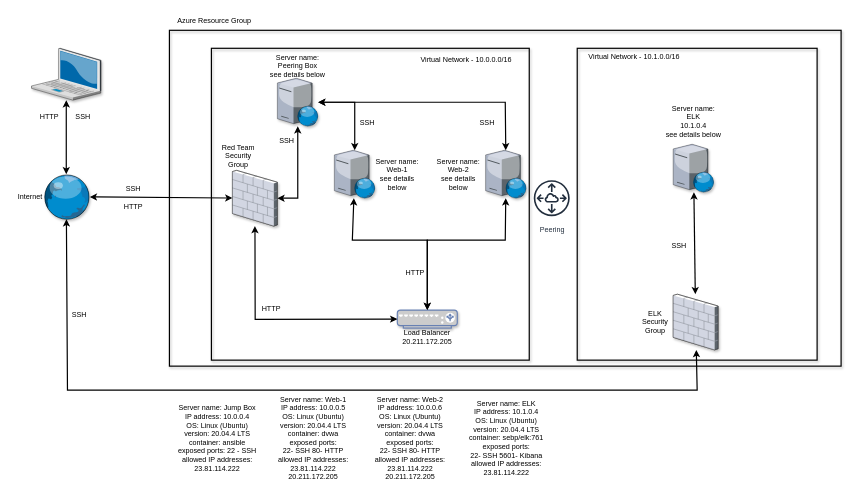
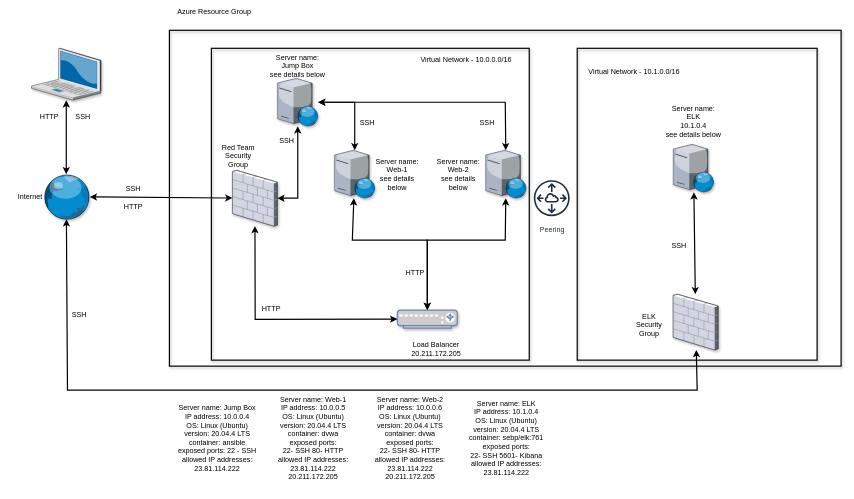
  <mxCell id="0" />
  <mxCell id="1" parent="0" />
  <mxCell id="2" value="" style="rounded=0;whiteSpace=wrap;html=1;shadow=1;strokeColor=#000000;strokeWidth=2;fillColor=none;" parent="1" vertex="1"><mxGeometry x="352" y="80" width="530" height="520" as="geometry" /></mxCell>
  <mxCell id="3" value="" style="verticalLabelPosition=bottom;sketch=0;aspect=fixed;html=1;verticalAlign=top;strokeColor=none;align=center;outlineConnect=0;shape=mxgraph.citrix.globe;shadow=1;fillColor=none;" parent="1" vertex="1"><mxGeometry x="70.75" y="290" width="78.5" height="75" as="geometry" /></mxCell>
  <mxCell id="4" value="" style="verticalLabelPosition=bottom;sketch=0;aspect=fixed;html=1;verticalAlign=top;strokeColor=none;align=center;outlineConnect=0;shape=mxgraph.citrix.laptop_2;shadow=1;fillColor=none;" parent="1" vertex="1"><mxGeometry x="52" y="80" width="116" height="86.5" as="geometry" /></mxCell>
  <mxCell id="5" value="" style="rounded=0;whiteSpace=wrap;html=1;shadow=1;strokeWidth=2;fillColor=none;strokeColor=#000000;" parent="1" vertex="1"><mxGeometry x="282" y="50" width="1120" height="560" as="geometry" /></mxCell>
- <mxCell id="6" value="Azure Resource Group" style="text;html=1;strokeColor=none;fillColor=none;align=center;verticalAlign=middle;whiteSpace=wrap;rounded=0;shadow=1;" parent="1" vertex="1"><mxGeometry x="282" y="20" width="150" height="30" as="geometry" /></mxCell>
+ <mxCell id="6" value="Azure Resource Group" style="text;html=1;strokeColor=none;fillColor=none;align=center;verticalAlign=middle;whiteSpace=wrap;rounded=0;shadow=1;" parent="1" vertex="1"><mxGeometry x="282" y="5" width="150" height="30" as="geometry" /></mxCell>
  <mxCell id="7" value="Internet" style="text;html=1;strokeColor=none;fillColor=none;align=center;verticalAlign=middle;whiteSpace=wrap;rounded=0;shadow=1;" parent="1" vertex="1"><mxGeometry x="20" y="312.5" width="60" height="30" as="geometry" /></mxCell>
  <mxCell id="8" value="" style="verticalLabelPosition=bottom;sketch=0;aspect=fixed;html=1;verticalAlign=top;strokeColor=none;align=center;outlineConnect=0;shape=mxgraph.citrix.firewall;shadow=1;fillColor=none;" parent="1" vertex="1"><mxGeometry x="387" y="283.5" width="75" height="93" as="geometry" /></mxCell>
  <mxCell id="9" value="" style="endArrow=classic;startArrow=classic;html=1;rounded=0;strokeColor=#000000;strokeWidth=2;" parent="1" source="4" target="3" edge="1"><mxGeometry width="50" height="50" relative="1" as="geometry"><mxPoint x="112" y="460" as="sourcePoint" /><mxPoint x="162" y="410" as="targetPoint" /></mxGeometry></mxCell>
  <mxCell id="10" value="SSH" style="text;html=1;strokeColor=none;fillColor=none;align=center;verticalAlign=middle;whiteSpace=wrap;rounded=0;shadow=1;" parent="1" vertex="1"><mxGeometry x="192" y="300" width="60" height="30" as="geometry" /></mxCell>
  <mxCell id="11" value="SSH" style="text;html=1;strokeColor=none;fillColor=none;align=center;verticalAlign=middle;whiteSpace=wrap;rounded=0;shadow=1;" parent="1" vertex="1"><mxGeometry x="108" y="180" width="60" height="30" as="geometry" /></mxCell>
  <mxCell id="12" value="Red Team Security Group" style="text;html=1;strokeColor=none;fillColor=none;align=center;verticalAlign=middle;whiteSpace=wrap;rounded=0;shadow=1;" parent="1" vertex="1"><mxGeometry x="367" y="245" width="60" height="30" as="geometry" /></mxCell>
  <mxCell id="13" value="Virtual Network - 10.0.0.0/16" style="text;html=1;strokeColor=none;fillColor=none;align=center;verticalAlign=middle;whiteSpace=wrap;rounded=0;shadow=1;" parent="1" vertex="1"><mxGeometry x="692" y="85" width="170" height="30" as="geometry" /></mxCell>
  <mxCell id="14" value="" style="endArrow=classic;startArrow=classic;html=1;rounded=0;strokeColor=#000000;strokeWidth=2;" parent="1" source="3" target="8" edge="1"><mxGeometry width="50" height="50" relative="1" as="geometry"><mxPoint x="162" y="410" as="sourcePoint" /><mxPoint x="212" y="360" as="targetPoint" /></mxGeometry></mxCell>
- <mxCell id="15" value="Server name: Peering Box&lt;br&gt;see details below" style="text;html=1;strokeColor=none;fillColor=none;align=center;verticalAlign=middle;whiteSpace=wrap;rounded=0;shadow=1;" parent="1" vertex="1"><mxGeometry x="448" y="90" width="96" height="40" as="geometry" /></mxCell>
+ <mxCell id="15" value="Server name: Jump Box&lt;br&gt;see details below" style="text;html=1;strokeColor=none;fillColor=none;align=center;verticalAlign=middle;whiteSpace=wrap;rounded=0;shadow=1;" parent="1" vertex="1"><mxGeometry x="448" y="90" width="96" height="40" as="geometry" /></mxCell>
  <mxCell id="16" value="" style="verticalLabelPosition=bottom;sketch=0;aspect=fixed;html=1;verticalAlign=top;strokeColor=none;align=center;outlineConnect=0;shape=mxgraph.citrix.web_server;shadow=1;fillColor=none;" parent="1" vertex="1"><mxGeometry x="462" y="130" width="68" height="80" as="geometry" /></mxCell>
  <mxCell id="17" value="" style="verticalLabelPosition=bottom;sketch=0;aspect=fixed;html=1;verticalAlign=top;strokeColor=none;align=center;outlineConnect=0;shape=mxgraph.citrix.web_server;shadow=1;fillColor=none;" parent="1" vertex="1"><mxGeometry x="809.25" y="250" width="68" height="80" as="geometry" /></mxCell>
  <mxCell id="18" value="" style="verticalLabelPosition=bottom;sketch=0;aspect=fixed;html=1;verticalAlign=top;strokeColor=none;align=center;outlineConnect=0;shape=mxgraph.citrix.web_server;shadow=1;fillColor=none;" parent="1" vertex="1"><mxGeometry x="557" y="250" width="68" height="80" as="geometry" /></mxCell>
  <mxCell id="19" value="" style="fontColor=#0066CC;verticalAlign=top;verticalLabelPosition=bottom;labelPosition=center;align=center;html=1;outlineConnect=0;fillColor=#CCCCCC;strokeColor=#6881B3;gradientColor=none;gradientDirection=north;strokeWidth=2;shape=mxgraph.networks.load_balancer;shadow=1;" parent="1" vertex="1"><mxGeometry x="662" y="516.5" width="100" height="30" as="geometry" /></mxCell>
  <mxCell id="20" value="HTTP" style="text;html=1;strokeColor=none;fillColor=none;align=center;verticalAlign=middle;whiteSpace=wrap;rounded=0;shadow=1;" parent="1" vertex="1"><mxGeometry x="192" y="330" width="60" height="30" as="geometry" /></mxCell>
  <mxCell id="21" value="SSH" style="text;html=1;strokeColor=none;fillColor=none;align=center;verticalAlign=middle;whiteSpace=wrap;rounded=0;shadow=1;" parent="1" vertex="1"><mxGeometry x="448" y="220" width="60" height="30" as="geometry" /></mxCell>
  <mxCell id="22" value="" style="endArrow=classic;startArrow=classic;html=1;rounded=0;strokeColor=#000000;strokeWidth=2;" parent="1" source="16" target="18" edge="1"><mxGeometry width="50" height="50" relative="1" as="geometry"><mxPoint x="712" y="360" as="sourcePoint" /><mxPoint x="762" y="310" as="targetPoint" /><Array as="points"><mxPoint x="591" y="170" /></Array></mxGeometry></mxCell>
  <mxCell id="23" value="" style="endArrow=classic;startArrow=classic;html=1;rounded=0;strokeColor=#000000;strokeWidth=2;" parent="1" source="16" target="17" edge="1"><mxGeometry width="50" height="50" relative="1" as="geometry"><mxPoint x="712" y="360" as="sourcePoint" /><mxPoint x="762" y="310" as="targetPoint" /><Array as="points"><mxPoint x="842" y="170" /></Array></mxGeometry></mxCell>
  <mxCell id="24" value="HTTP" style="text;html=1;strokeColor=none;fillColor=none;align=center;verticalAlign=middle;whiteSpace=wrap;rounded=0;shadow=1;" parent="1" vertex="1"><mxGeometry x="662" y="440" width="60" height="30" as="geometry" /></mxCell>
  <mxCell id="25" value="HTTP" style="text;html=1;strokeColor=none;fillColor=none;align=center;verticalAlign=middle;whiteSpace=wrap;rounded=0;shadow=1;" parent="1" vertex="1"><mxGeometry x="422" y="500" width="60" height="30" as="geometry" /></mxCell>
  <mxCell id="26" value="SSH" style="text;html=1;strokeColor=none;fillColor=none;align=center;verticalAlign=middle;whiteSpace=wrap;rounded=0;shadow=1;" parent="1" vertex="1"><mxGeometry x="782" y="190" width="60" height="30" as="geometry" /></mxCell>
  <mxCell id="27" value="SSH" style="text;html=1;strokeColor=none;fillColor=none;align=center;verticalAlign=middle;whiteSpace=wrap;rounded=0;shadow=1;" parent="1" vertex="1"><mxGeometry x="582" y="190" width="60" height="30" as="geometry" /></mxCell>
- <mxCell id="28" value="Load Balancer&lt;br&gt;20.211.172.205" style="text;html=1;strokeColor=none;fillColor=none;align=center;verticalAlign=middle;whiteSpace=wrap;rounded=0;shadow=1;" parent="1" vertex="1"><mxGeometry x="667" y="546.5" width="90" height="30" as="geometry" /></mxCell>
+ <mxCell id="28" value="Load Balancer&lt;br&gt;20.211.172.205" style="text;html=1;strokeColor=none;fillColor=none;align=center;verticalAlign=middle;whiteSpace=wrap;rounded=0;shadow=1;" parent="1" vertex="1"><mxGeometry x="682" y="566.5" width="90" height="30" as="geometry" /></mxCell>
  <mxCell id="29" value="Server name:&lt;br&gt;Web-1&lt;br&gt;see details below" style="text;html=1;strokeColor=none;fillColor=none;align=center;verticalAlign=middle;whiteSpace=wrap;rounded=0;shadow=1;" parent="1" vertex="1"><mxGeometry x="617" y="275" width="90" height="30" as="geometry" /></mxCell>
  <mxCell id="30" value="Server name:&lt;br&gt;Web-2&lt;br&gt;see details below" style="text;html=1;strokeColor=none;fillColor=none;align=center;verticalAlign=middle;whiteSpace=wrap;rounded=0;shadow=1;" parent="1" vertex="1"><mxGeometry x="719.25" y="275" width="90" height="30" as="geometry" /></mxCell>
  <mxCell id="31" value="HTTP" style="text;html=1;strokeColor=none;fillColor=none;align=center;verticalAlign=middle;whiteSpace=wrap;rounded=0;shadow=1;" parent="1" vertex="1"><mxGeometry x="52" y="180" width="60" height="30" as="geometry" /></mxCell>
  <mxCell id="32" value="" style="endArrow=classic;startArrow=classic;html=1;rounded=0;strokeColor=#000000;strokeWidth=2;" parent="1" source="19" target="18" edge="1"><mxGeometry width="50" height="50" relative="1" as="geometry"><mxPoint x="586.679" y="483.5" as="sourcePoint" /><mxPoint x="602" y="370" as="targetPoint" /><Array as="points"><mxPoint x="712" y="400" /><mxPoint x="587" y="400" /></Array></mxGeometry></mxCell>
  <mxCell id="33" value="" style="endArrow=classic;startArrow=classic;html=1;rounded=0;strokeColor=#000000;strokeWidth=2;" parent="1" source="19" target="17" edge="1"><mxGeometry width="50" height="50" relative="1" as="geometry"><mxPoint x="586.679" y="483.5" as="sourcePoint" /><mxPoint x="662" y="370" as="targetPoint" /><Array as="points"><mxPoint x="712" y="400" /><mxPoint x="842" y="400" /></Array></mxGeometry></mxCell>
  <mxCell id="34" value="" style="rounded=0;whiteSpace=wrap;html=1;shadow=1;strokeColor=#000000;strokeWidth=2;fillColor=none;" parent="1" vertex="1"><mxGeometry x="962" y="80" width="400" height="520" as="geometry" /></mxCell>
  <mxCell id="35" value="Peering" style="sketch=0;outlineConnect=0;fontColor=#232F3E;gradientColor=none;strokeColor=#232F3E;fillColor=none;dashed=0;verticalLabelPosition=bottom;verticalAlign=top;align=center;html=1;fontSize=12;fontStyle=0;aspect=fixed;shape=mxgraph.aws4.resourceIcon;resIcon=mxgraph.aws4.peering;" parent="1" vertex="1"><mxGeometry x="882" y="292.5" width="75" height="75" as="geometry" /></mxCell>
- <mxCell id="36" value="Virtual Network - 10.1.0.0/16" style="text;html=1;strokeColor=none;fillColor=none;align=center;verticalAlign=middle;whiteSpace=wrap;rounded=0;shadow=1;" parent="1" vertex="1"><mxGeometry x="972" y="80" width="170" height="30" as="geometry" /></mxCell>
+ <mxCell id="36" value="Virtual Network - 10.1.0.0/16" style="text;html=1;strokeColor=none;fillColor=none;align=center;verticalAlign=middle;whiteSpace=wrap;rounded=0;shadow=1;" parent="1" vertex="1"><mxGeometry x="972" y="105" width="170" height="30" as="geometry" /></mxCell>
  <mxCell id="37" value="" style="verticalLabelPosition=bottom;sketch=0;aspect=fixed;html=1;verticalAlign=top;strokeColor=none;align=center;outlineConnect=0;shape=mxgraph.citrix.web_server;shadow=1;fillColor=none;" parent="1" vertex="1"><mxGeometry x="1122" y="240" width="68" height="80" as="geometry" /></mxCell>
  <mxCell id="38" value="Server name: ELK&lt;br&gt;10.1.0.4&lt;br&gt;see details below" style="text;html=1;strokeColor=none;fillColor=none;align=center;verticalAlign=middle;whiteSpace=wrap;rounded=0;shadow=1;" parent="1" vertex="1"><mxGeometry x="1107.25" y="166.5" width="97.5" height="70" as="geometry" /></mxCell>
  <mxCell id="39" value="Server name: Jump Box&lt;br&gt;IP address: 10.0.0.4&lt;br&gt;OS: Linux (Ubuntu)&lt;br&gt;version: 20.04.4 LTS&lt;br&gt;container: ansible&lt;br&gt;exposed ports: 22 - SSH&lt;br&gt;allowed IP addresses:&lt;br&gt;23.81.114.222" style="text;html=1;strokeColor=none;fillColor=none;align=center;verticalAlign=middle;whiteSpace=wrap;rounded=0;shadow=1;" parent="1" vertex="1"><mxGeometry x="282" y="650" width="160" height="160" as="geometry" /></mxCell>
  <mxCell id="40" value="Server name: Web-1&lt;br&gt;IP address: 10.0.0.5&lt;br&gt;OS: Linux (Ubuntu)&lt;br&gt;version: 20.04.4 LTS&lt;br&gt;container: dvwa&lt;br&gt;exposed ports: &lt;br&gt;22- SSH 80- HTTP&lt;br&gt;allowed IP addresses:&lt;br&gt;23.81.114.222&lt;br&gt;20.211.172.205" style="text;html=1;strokeColor=none;fillColor=none;align=center;verticalAlign=middle;whiteSpace=wrap;rounded=0;shadow=1;" parent="1" vertex="1"><mxGeometry x="442" y="650" width="160" height="160" as="geometry" /></mxCell>
  <mxCell id="41" value="Server name: Web-2&lt;br&gt;IP address: 10.0.0.6&lt;br&gt;OS: Linux (Ubuntu)&lt;br&gt;version: 20.04.4 LTS&lt;br&gt;container: dvwa&lt;br&gt;exposed ports: &lt;br&gt;22- SSH 80- HTTP&lt;br&gt;allowed IP addresses:&lt;br&gt;23.81.114.222&lt;br&gt;20.211.172.205" style="text;html=1;strokeColor=none;fillColor=none;align=center;verticalAlign=middle;whiteSpace=wrap;rounded=0;shadow=1;" parent="1" vertex="1"><mxGeometry x="605" y="650" width="157" height="160" as="geometry" /></mxCell>
  <mxCell id="42" value="Server name: ELK&lt;br&gt;IP address: 10.1.0.4&lt;br&gt;OS: Linux (Ubuntu)&lt;br&gt;version: 20.04.4 LTS&lt;br&gt;container:&amp;nbsp;sebp/elk:761&lt;br&gt;exposed ports: &lt;br&gt;22- SSH 5601- Kibana&lt;br&gt;allowed IP addresses:&lt;br&gt;23.81.114.222" style="text;html=1;strokeColor=none;fillColor=none;align=center;verticalAlign=middle;whiteSpace=wrap;rounded=0;shadow=1;" parent="1" vertex="1"><mxGeometry x="764.5" y="650" width="157.5" height="160" as="geometry" /></mxCell>
  <mxCell id="43" value="" style="verticalLabelPosition=bottom;sketch=0;aspect=fixed;html=1;verticalAlign=top;strokeColor=none;align=center;outlineConnect=0;shape=mxgraph.citrix.firewall;shadow=1;fillColor=none;" parent="1" vertex="1"><mxGeometry x="1122" y="490" width="75" height="93" as="geometry" /></mxCell>
- <mxCell id="44" value="ELK Security Group" style="text;html=1;strokeColor=none;fillColor=none;align=center;verticalAlign=middle;whiteSpace=wrap;rounded=0;shadow=1;" parent="1" vertex="1"><mxGeometry x="1062" y="521.5" width="60" height="30" as="geometry" /></mxCell>
+ <mxCell id="44" value="ELK Security Group" style="text;html=1;strokeColor=none;fillColor=none;align=center;verticalAlign=middle;whiteSpace=wrap;rounded=0;shadow=1;" parent="1" vertex="1"><mxGeometry x="1052" y="526.5" width="60" height="30" as="geometry" /></mxCell>
  <mxCell id="45" value="" style="endArrow=classic;startArrow=classic;html=1;rounded=0;strokeColor=#000000;strokeWidth=2;" parent="1" source="3" target="43" edge="1"><mxGeometry width="50" height="50" relative="1" as="geometry"><mxPoint x="107" y="424" as="sourcePoint" /><mxPoint x="107" y="650" as="targetPoint" /><Array as="points"><mxPoint x="112" y="650" /><mxPoint x="1162" y="650" /></Array></mxGeometry></mxCell>
  <mxCell id="46" value="SSH" style="text;html=1;strokeColor=none;fillColor=none;align=center;verticalAlign=middle;whiteSpace=wrap;rounded=0;shadow=1;" parent="1" vertex="1"><mxGeometry x="102" y="510" width="60" height="30" as="geometry" /></mxCell>
  <mxCell id="47" value="" style="endArrow=classic;startArrow=classic;html=1;rounded=0;strokeColor=#000000;strokeWidth=2;" parent="1" source="37" target="43" edge="1"><mxGeometry width="50" height="50" relative="1" as="geometry"><mxPoint x="1048.25" y="450" as="sourcePoint" /><mxPoint x="1211" y="451.699" as="targetPoint" /></mxGeometry></mxCell>
  <mxCell id="48" value="" style="endArrow=classic;startArrow=classic;html=1;rounded=0;strokeColor=#000000;strokeWidth=2;" parent="1" source="8" target="19" edge="1"><mxGeometry width="50" height="50" relative="1" as="geometry"><mxPoint x="462" y="470.002" as="sourcePoint" /><mxPoint x="699.75" y="471.892" as="targetPoint" /><Array as="points"><mxPoint x="425" y="532" /></Array></mxGeometry></mxCell>
  <mxCell id="49" value="" style="endArrow=classic;startArrow=classic;html=1;rounded=0;strokeColor=#000000;strokeWidth=2;" parent="1" source="8" target="16" edge="1"><mxGeometry width="50" height="50" relative="1" as="geometry"><mxPoint x="159.25" y="337.812" as="sourcePoint" /><mxPoint x="397" y="339.702" as="targetPoint" /><Array as="points"><mxPoint x="496" y="330" /></Array></mxGeometry></mxCell>
  <mxCell id="50" value="SSH" style="text;html=1;strokeColor=none;fillColor=none;align=center;verticalAlign=middle;whiteSpace=wrap;rounded=0;shadow=1;" parent="1" vertex="1"><mxGeometry x="1102" y="394" width="60" height="30" as="geometry" /></mxCell>
